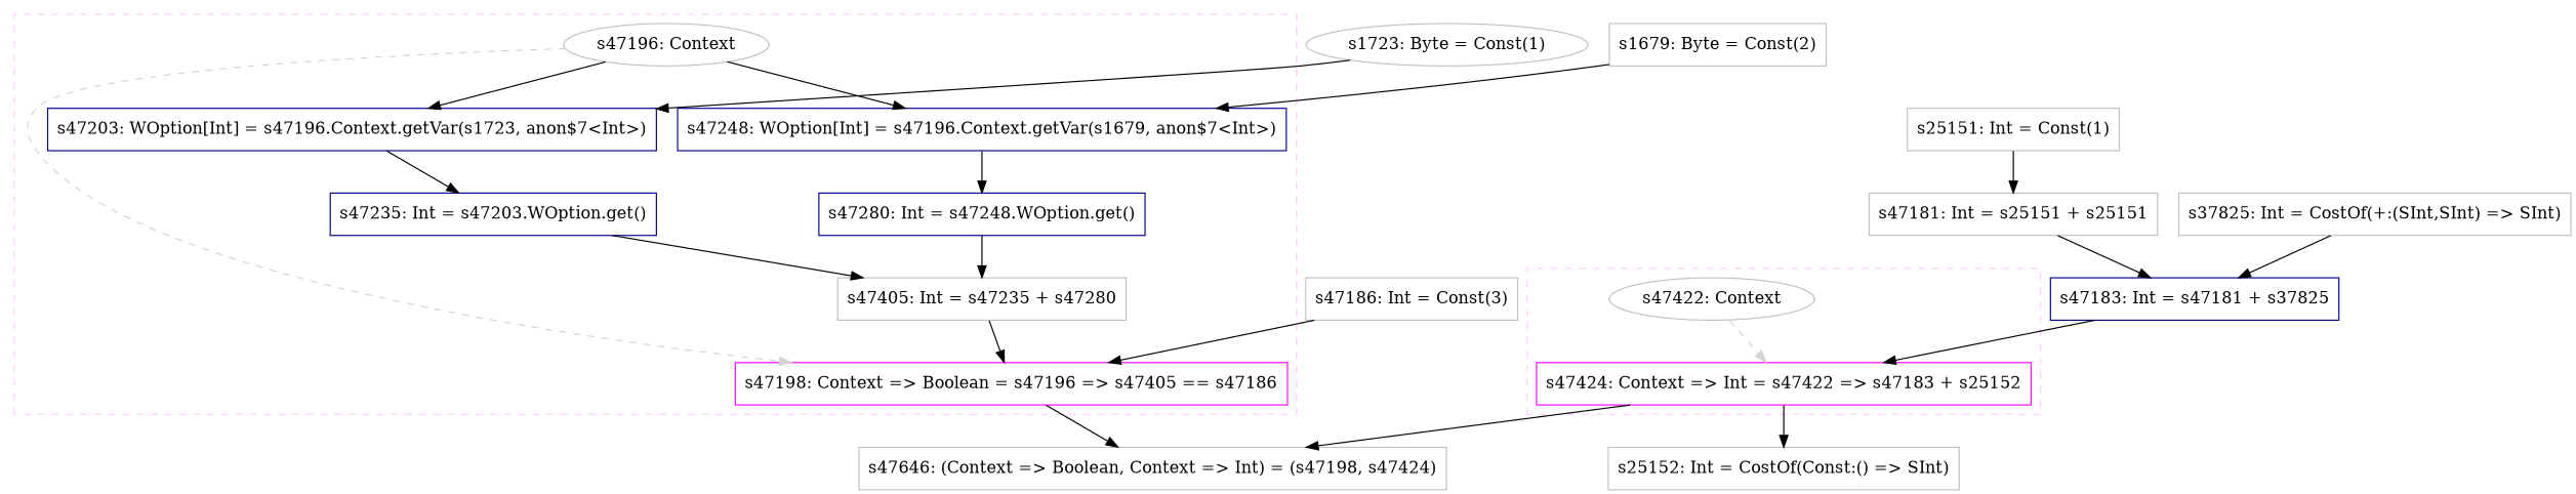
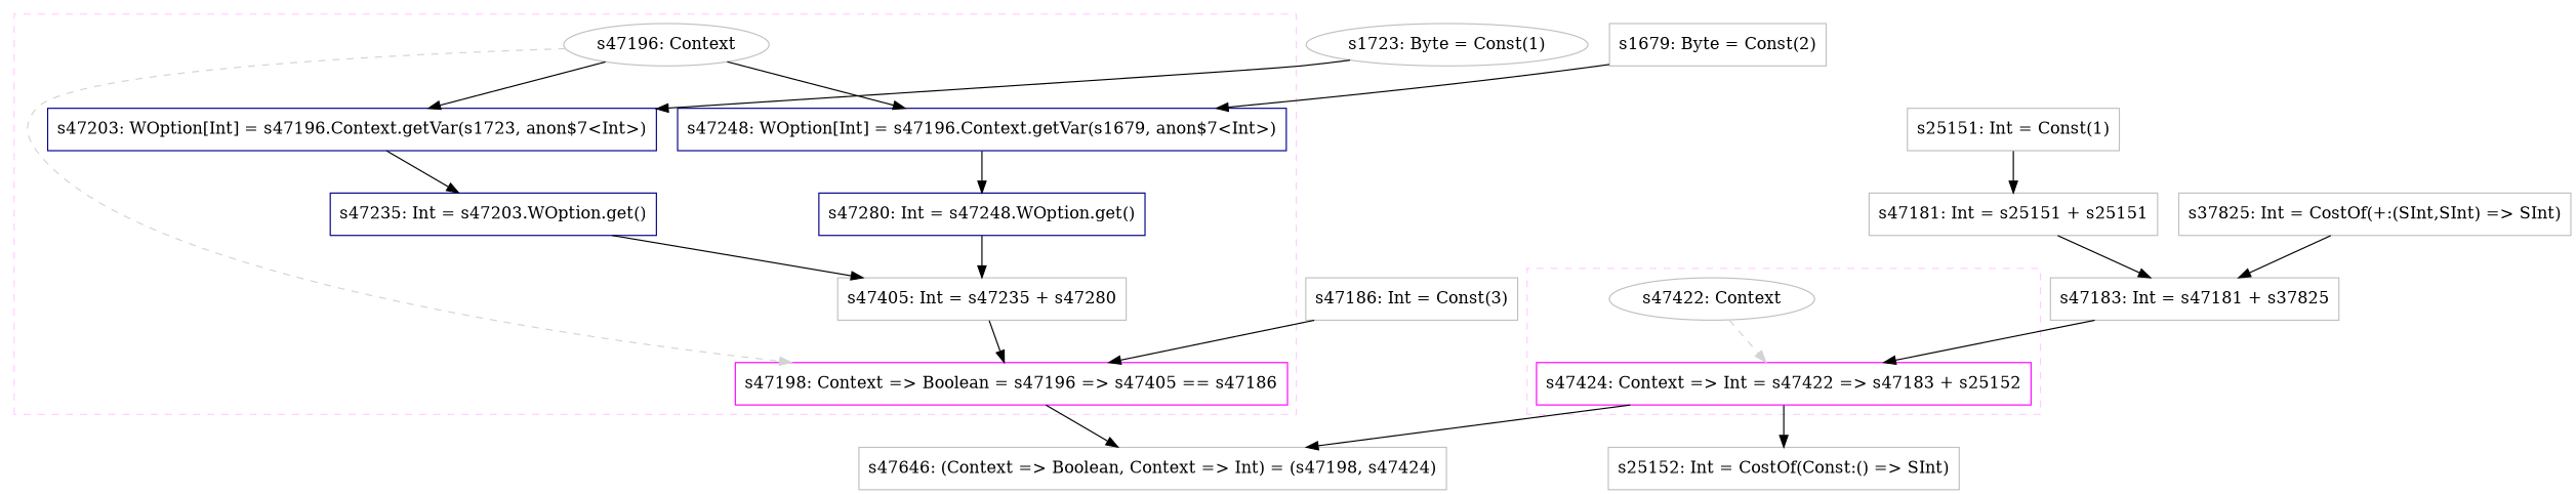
  digraph {
    concentrate=true
    node [color=gray fillcolor=white shape=box style=filled]
    edge [style=solid]
    n1 [label="s47196: Context" shape=oval]
    n2 [color=magenta label="s47198: Context => Boolean = s47196 => s47405 == s47186"]
    n3 [color=darkblue label="s47203: WOption[Int] = s47196.Context.getVar(s1723, anon$7<Int>)"]
    n4 [color=darkblue label="s47235: Int = s47203.WOption.get()"]
    n5 [color=darkblue label="s47248: WOption[Int] = s47196.Context.getVar(s1679, anon$7<Int>)"]
    n6 [color=darkblue label="s47280: Int = s47248.WOption.get()"]
    n7 [label="s47405: Int = s47235 + s47280"]
    n8 [label="s47422: Context" shape=oval]
    n9 [color=magenta label="s47424: Context => Int = s47422 => s47183 + s25152"]
    n10 [label="s47646: (Context => Boolean, Context => Int) = (s47198, s47424)"]
    n11 [label="s25152: Int = CostOf(Const:() => SInt)"]
    n12 [label="s1723: Byte = Const(1)" shape=ellipse]
    n13 [label="s47186: Int = Const(3)"]
    n14 [label="s1679: Byte = Const(2)"]
    n15 [label="s25151: Int = Const(1)"]
    n16 [label="s47181: Int = s25151 + s25151"]
-   n17 [color=darkblue label="s47183: Int = s47181 + s37825"]
+   n17 [label="s47183: Int = s47181 + s37825"]
    n18 [label="s37825: Int = CostOf(+:(SInt,SInt) => SInt)"]
    subgraph cluster_1 {
      color="#FFCCFF"
      style=dashed
      n3
      n4
      n5
      n6
      n7
      subgraph sub_2 {
        color="#FFCCFF"
        rank=source
        style=dashed
        n1
      }
      subgraph sub_3 {
        color="#FFCCFF"
        rank=sink
        style=dashed
        n2
      }
    }
    subgraph cluster_4 {
      color="#FFCCFF"
      style=dashed
      subgraph sub_5 {
        color="#FFCCFF"
        rank=source
        style=dashed
        n8
      }
      subgraph sub_6 {
        color="#FFCCFF"
        rank=sink
        style=dashed
        n9
      }
    }
    n1 -> n2 [color=lightgray style=dashed weight=0]
    n1 -> n3
    n1 -> n5
    n2 -> n10
    n3 -> n4
    n4 -> n7
    n5 -> n6
    n6 -> n7
    n7 -> n2
    n8 -> n9 [color=lightgray style=dashed weight=0]
    n9 -> n10
    n9 -> n11
    n12 -> n3
    n13 -> n2
    n14 -> n5
    n15 -> n16
    n15 -> n16
    n16 -> n17
    n17 -> n9
    n18 -> n17
  }
